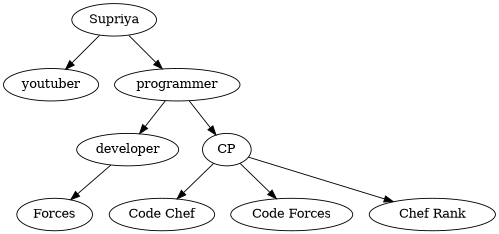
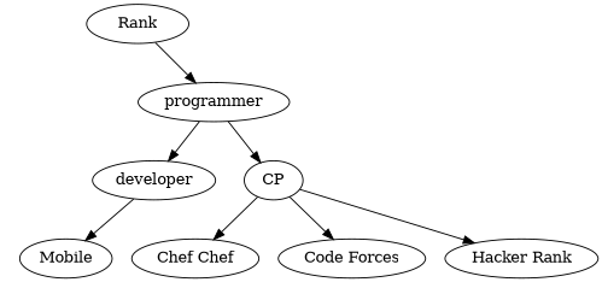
  digraph {
-   Supriya
-   youtuber
+   Supriya [label=Rank]
    programmer
    developer
    CP
-   Mobile [label=Forces]
-   "Code Chef"
+   Mobile
+   "Code Chef" [label="Chef Chef"]
    "Code Forces"
-   "Hacker Rank" [label="Chef Rank"]
-   Supriya -> youtuber
+   "Hacker Rank"
    Supriya -> programmer
    programmer -> developer
    programmer -> CP
    developer -> Mobile
    CP -> "Code Chef"
    CP -> "Code Forces"
    CP -> "Hacker Rank"
  }
